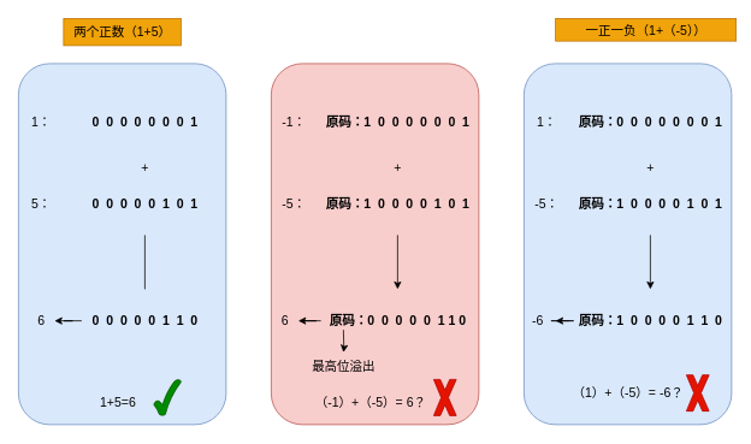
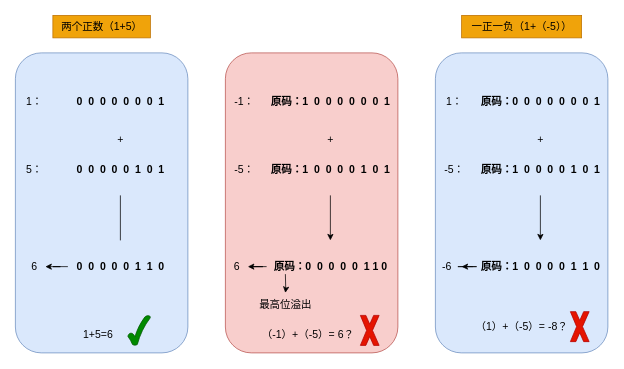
  <mxCell id="0" />
  <mxCell id="1" parent="0" />
  <mxCell id="2" value="" style="rounded=1;whiteSpace=wrap;html=1;fillColor=#dae8fc;strokeColor=#6c8ebf;" parent="1" vertex="1"><mxGeometry x="20" y="70" width="230" height="400" as="geometry" /></mxCell>
  <mxCell id="3" value="&lt;font style=&quot;font-size: 14px;&quot;&gt;两个正数（1+5）&lt;/font&gt;" style="text;html=1;align=center;verticalAlign=middle;resizable=0;points=[];autosize=1;strokeColor=#BD7000;fillColor=#f0a30a;fontSize=14;fontColor=#000000;" parent="1" vertex="1"><mxGeometry x="70" y="20" width="130" height="30" as="geometry" /></mxCell>
  <mxCell id="4" value="&lt;h4&gt;0&amp;nbsp; 0&amp;nbsp; 0&amp;nbsp; 0&amp;nbsp; 0&amp;nbsp; 0&amp;nbsp; 0&amp;nbsp; 1&lt;/h4&gt;" style="text;html=1;align=center;verticalAlign=middle;resizable=0;points=[];autosize=1;strokeColor=none;fillColor=none;fontSize=14;" parent="1" vertex="1"><mxGeometry x="90" y="100" width="140" height="70" as="geometry" /></mxCell>
  <mxCell id="5" value="" style="edgeStyle=orthogonalEdgeStyle;rounded=0;orthogonalLoop=1;jettySize=auto;html=1;fontSize=14;endArrow=none;" parent="1" source="6" target="11" edge="1"><mxGeometry relative="1" as="geometry" /></mxCell>
  <mxCell id="6" value="&lt;h4&gt;0&amp;nbsp; 0&amp;nbsp; 0&amp;nbsp; 0&amp;nbsp; 0&amp;nbsp; 1&amp;nbsp; 0&amp;nbsp; 1&lt;/h4&gt;" style="text;html=1;align=center;verticalAlign=middle;resizable=0;points=[];autosize=1;strokeColor=none;fillColor=none;fontSize=14;" parent="1" vertex="1"><mxGeometry x="90" y="190" width="140" height="70" as="geometry" /></mxCell>
  <mxCell id="7" value="1：" style="text;html=1;align=center;verticalAlign=middle;resizable=0;points=[];autosize=1;strokeColor=none;fillColor=none;fontSize=14;" parent="1" vertex="1"><mxGeometry x="20" y="120" width="50" height="30" as="geometry" /></mxCell>
  <mxCell id="8" value="5：" style="text;html=1;align=center;verticalAlign=middle;resizable=0;points=[];autosize=1;strokeColor=none;fillColor=none;fontSize=14;" parent="1" vertex="1"><mxGeometry x="20" y="210" width="50" height="30" as="geometry" /></mxCell>
  <mxCell id="9" value="+" style="text;html=1;align=center;verticalAlign=middle;resizable=0;points=[];autosize=1;strokeColor=none;fillColor=none;fontSize=14;" parent="1" vertex="1"><mxGeometry x="145" y="170" width="30" height="30" as="geometry" /></mxCell>
  <mxCell id="10" value="" style="edgeStyle=orthogonalEdgeStyle;rounded=0;orthogonalLoop=1;jettySize=auto;html=1;fontSize=14;" parent="1" source="11" target="12" edge="1"><mxGeometry relative="1" as="geometry" /></mxCell>
  <mxCell id="11" value="&lt;h4&gt;0&amp;nbsp; 0&amp;nbsp; 0&amp;nbsp; 0&amp;nbsp; 0&amp;nbsp; 1&amp;nbsp; 1&amp;nbsp; 0&lt;/h4&gt;" style="text;html=1;align=center;verticalAlign=middle;resizable=0;points=[];autosize=1;strokeColor=none;fillColor=none;fontSize=14;" parent="1" vertex="1"><mxGeometry x="90" y="320" width="140" height="70" as="geometry" /></mxCell>
  <mxCell id="12" value="6" style="text;html=1;align=center;verticalAlign=middle;resizable=0;points=[];autosize=1;strokeColor=none;fillColor=none;fontSize=14;" parent="1" vertex="1"><mxGeometry x="30" y="340" width="30" height="30" as="geometry" /></mxCell>
  <mxCell id="13" value="" style="rounded=1;whiteSpace=wrap;html=1;fillColor=#f8cecc;strokeColor=#b85450;" parent="1" vertex="1"><mxGeometry x="300" y="70" width="230" height="400" as="geometry" /></mxCell>
  <mxCell id="14" value="&lt;h4&gt;原码：1&amp;nbsp; 0&amp;nbsp; 0&amp;nbsp; 0&amp;nbsp; 0&amp;nbsp; 0&amp;nbsp; 0&amp;nbsp; 1&lt;/h4&gt;" style="text;html=1;align=center;verticalAlign=middle;resizable=0;points=[];autosize=1;strokeColor=none;fillColor=none;fontSize=14;" parent="1" vertex="1"><mxGeometry x="350" y="100" width="180" height="70" as="geometry" /></mxCell>
  <mxCell id="15" value="" style="edgeStyle=orthogonalEdgeStyle;rounded=0;orthogonalLoop=1;jettySize=auto;html=1;fontSize=14;" parent="1" source="16" target="21" edge="1"><mxGeometry relative="1" as="geometry" /></mxCell>
  <mxCell id="16" value="&lt;h4&gt;原码：1&amp;nbsp; 0&amp;nbsp; 0&amp;nbsp; 0&amp;nbsp; 0&amp;nbsp; 1&amp;nbsp; 0&amp;nbsp; 1&lt;/h4&gt;" style="text;html=1;align=center;verticalAlign=middle;resizable=0;points=[];autosize=1;strokeColor=none;fillColor=none;fontSize=14;" parent="1" vertex="1"><mxGeometry x="350" y="190" width="180" height="70" as="geometry" /></mxCell>
  <mxCell id="17" value="-1：" style="text;html=1;align=center;verticalAlign=middle;resizable=0;points=[];autosize=1;strokeColor=none;fillColor=none;fontSize=14;" parent="1" vertex="1"><mxGeometry x="300" y="120" width="50" height="30" as="geometry" /></mxCell>
  <mxCell id="18" value="-5：" style="text;html=1;align=center;verticalAlign=middle;resizable=0;points=[];autosize=1;strokeColor=none;fillColor=none;fontSize=14;" parent="1" vertex="1"><mxGeometry x="300" y="210" width="50" height="30" as="geometry" /></mxCell>
  <mxCell id="19" value="+" style="text;html=1;align=center;verticalAlign=middle;resizable=0;points=[];autosize=1;strokeColor=none;fillColor=none;fontSize=14;" parent="1" vertex="1"><mxGeometry x="425" y="170" width="30" height="30" as="geometry" /></mxCell>
  <mxCell id="20" value="" style="edgeStyle=orthogonalEdgeStyle;rounded=0;orthogonalLoop=1;jettySize=auto;html=1;fontSize=14;" parent="1" source="21" target="22" edge="1"><mxGeometry relative="1" as="geometry" /></mxCell>
  <mxCell id="21" value="&lt;h4&gt;原码：0&amp;nbsp; 0&amp;nbsp; 0&amp;nbsp; 0&amp;nbsp; 0&amp;nbsp; 1 1 0&lt;/h4&gt;" style="text;html=1;align=center;verticalAlign=middle;resizable=0;points=[];autosize=1;strokeColor=none;fillColor=none;fontSize=14;" parent="1" vertex="1"><mxGeometry x="355" y="320" width="170" height="70" as="geometry" /></mxCell>
  <mxCell id="22" value="6" style="text;html=1;align=center;verticalAlign=middle;resizable=0;points=[];autosize=1;strokeColor=none;fillColor=none;fontSize=14;" parent="1" vertex="1"><mxGeometry x="300" y="340" width="30" height="30" as="geometry" /></mxCell>
  <mxCell id="23" value="" style="rounded=1;whiteSpace=wrap;html=1;fillColor=#dae8fc;strokeColor=#6c8ebf;" parent="1" vertex="1"><mxGeometry x="580" y="70" width="230" height="400" as="geometry" /></mxCell>
- <mxCell id="24" value="&lt;font style=&quot;font-size: 14px;&quot;&gt;一正一负（1+（-5））&lt;/font&gt;" style="text;html=1;align=center;verticalAlign=middle;resizable=0;points=[];autosize=1;strokeColor=#BD7000;fillColor=#f0a30a;fontSize=14;fontColor=#000000;" parent="1" vertex="1"><mxGeometry x="615" y="20" width="200" height="25" as="geometry" /></mxCell>
+ <mxCell id="24" value="&lt;font style=&quot;font-size: 14px;&quot;&gt;一正一负（1+（-5））&lt;/font&gt;" style="text;html=1;align=center;verticalAlign=middle;resizable=0;points=[];autosize=1;strokeColor=#BD7000;fillColor=#f0a30a;fontSize=14;fontColor=#000000;" parent="1" vertex="1"><mxGeometry x="615" y="20" width="160" height="30" as="geometry" /></mxCell>
  <mxCell id="25" value="&lt;h4&gt;原码：0&amp;nbsp; 0&amp;nbsp; 0&amp;nbsp; 0&amp;nbsp; 0&amp;nbsp; 0&amp;nbsp; 0&amp;nbsp; 1&lt;/h4&gt;" style="text;html=1;align=center;verticalAlign=middle;resizable=0;points=[];autosize=1;strokeColor=none;fillColor=none;fontSize=14;" parent="1" vertex="1"><mxGeometry x="630" y="100" width="180" height="70" as="geometry" /></mxCell>
  <mxCell id="26" value="" style="edgeStyle=orthogonalEdgeStyle;rounded=0;orthogonalLoop=1;jettySize=auto;html=1;fontSize=14;" parent="1" source="27" target="32" edge="1"><mxGeometry relative="1" as="geometry" /></mxCell>
  <mxCell id="27" value="&lt;h4&gt;原码：1&amp;nbsp; 0&amp;nbsp; 0&amp;nbsp; 0&amp;nbsp; 0&amp;nbsp; 1&amp;nbsp; 0&amp;nbsp; 1&lt;/h4&gt;" style="text;html=1;align=center;verticalAlign=middle;resizable=0;points=[];autosize=1;strokeColor=none;fillColor=none;fontSize=14;" parent="1" vertex="1"><mxGeometry x="630" y="190" width="180" height="70" as="geometry" /></mxCell>
  <mxCell id="28" value="1：" style="text;html=1;align=center;verticalAlign=middle;resizable=0;points=[];autosize=1;strokeColor=none;fillColor=none;fontSize=14;" parent="1" vertex="1"><mxGeometry x="580" y="120" width="50" height="30" as="geometry" /></mxCell>
  <mxCell id="29" value="-5：" style="text;html=1;align=center;verticalAlign=middle;resizable=0;points=[];autosize=1;strokeColor=none;fillColor=none;fontSize=14;" parent="1" vertex="1"><mxGeometry x="580" y="210" width="50" height="30" as="geometry" /></mxCell>
  <mxCell id="30" value="+" style="text;html=1;align=center;verticalAlign=middle;resizable=0;points=[];autosize=1;strokeColor=none;fillColor=none;fontSize=14;" parent="1" vertex="1"><mxGeometry x="705" y="170" width="30" height="30" as="geometry" /></mxCell>
  <mxCell id="31" value="" style="edgeStyle=orthogonalEdgeStyle;rounded=0;orthogonalLoop=1;jettySize=auto;html=1;fontSize=14;" parent="1" source="32" target="33" edge="1"><mxGeometry relative="1" as="geometry" /></mxCell>
  <mxCell id="32" value="&lt;h4&gt;原码：1&amp;nbsp; 0&amp;nbsp; 0&amp;nbsp; 0&amp;nbsp; 0&amp;nbsp; 1&amp;nbsp; 1&amp;nbsp; 0&lt;/h4&gt;" style="text;html=1;align=center;verticalAlign=middle;resizable=0;points=[];autosize=1;strokeColor=none;fillColor=none;fontSize=14;" parent="1" vertex="1"><mxGeometry x="630" y="320" width="180" height="70" as="geometry" /></mxCell>
  <mxCell id="33" value="-6" style="text;html=1;align=center;verticalAlign=middle;resizable=0;points=[];autosize=1;strokeColor=none;fillColor=none;fontSize=14;" parent="1" vertex="1"><mxGeometry x="575" y="340" width="40" height="30" as="geometry" /></mxCell>
  <mxCell id="34" value="" style="edgeStyle=orthogonalEdgeStyle;rounded=0;orthogonalLoop=1;jettySize=auto;html=1;fontSize=14;" parent="1" target="35" edge="1"><mxGeometry relative="1" as="geometry"><mxPoint x="380" y="365" as="sourcePoint" /><mxPoint x="350" y="365" as="targetPoint" /></mxGeometry></mxCell>
  <mxCell id="35" value="最高位溢出" style="text;html=1;align=center;verticalAlign=middle;resizable=0;points=[];autosize=1;strokeColor=none;fillColor=none;fontSize=14;" parent="1" vertex="1"><mxGeometry x="335" y="390" width="90" height="30" as="geometry" /></mxCell>
  <mxCell id="36" value="" style="verticalLabelPosition=bottom;verticalAlign=top;html=1;shape=mxgraph.basic.tick;fontSize=14;fillColor=#008a00;fontColor=#ffffff;strokeColor=#005700;" parent="1" vertex="1"><mxGeometry x="170" y="420" width="30" height="40" as="geometry" /></mxCell>
  <mxCell id="37" value="" style="verticalLabelPosition=bottom;verticalAlign=top;html=1;shape=mxgraph.basic.x;fontSize=14;fillColor=#e51400;fontColor=#ffffff;strokeColor=#B20000;" parent="1" vertex="1"><mxGeometry x="480" y="420" width="25" height="40" as="geometry" /></mxCell>
  <mxCell id="38" value="（-1）+（-5）= 6？" style="text;html=1;align=center;verticalAlign=middle;resizable=0;points=[];autosize=1;strokeColor=none;fillColor=none;fontSize=14;" parent="1" vertex="1"><mxGeometry x="335" y="430" width="150" height="30" as="geometry" /></mxCell>
- <mxCell id="39" value="（1）+（-5）= -6？" style="text;html=1;align=center;verticalAlign=middle;resizable=0;points=[];autosize=1;strokeColor=none;fillColor=none;fontSize=14;" parent="1" vertex="1"><mxGeometry x="620" y="420" width="150" height="30" as="geometry" /></mxCell>
+ <mxCell id="39" value="（1）+（-5）= -8？" style="text;html=1;align=center;verticalAlign=middle;resizable=0;points=[];autosize=1;strokeColor=none;fillColor=none;fontSize=14;" parent="1" vertex="1"><mxGeometry x="620" y="420" width="150" height="30" as="geometry" /></mxCell>
  <mxCell id="40" value="1+5=6&lt;br&gt;" style="text;html=1;align=center;verticalAlign=middle;resizable=0;points=[];autosize=1;strokeColor=none;fillColor=none;fontSize=14;" parent="1" vertex="1"><mxGeometry x="100" y="430" width="60" height="30" as="geometry" /></mxCell>
  <mxCell id="41" value="" style="verticalLabelPosition=bottom;verticalAlign=top;html=1;shape=mxgraph.basic.x;fontSize=14;fillColor=#e51400;fontColor=#ffffff;strokeColor=#B20000;" parent="1" vertex="1"><mxGeometry x="760" y="415" width="25" height="40" as="geometry" /></mxCell>
